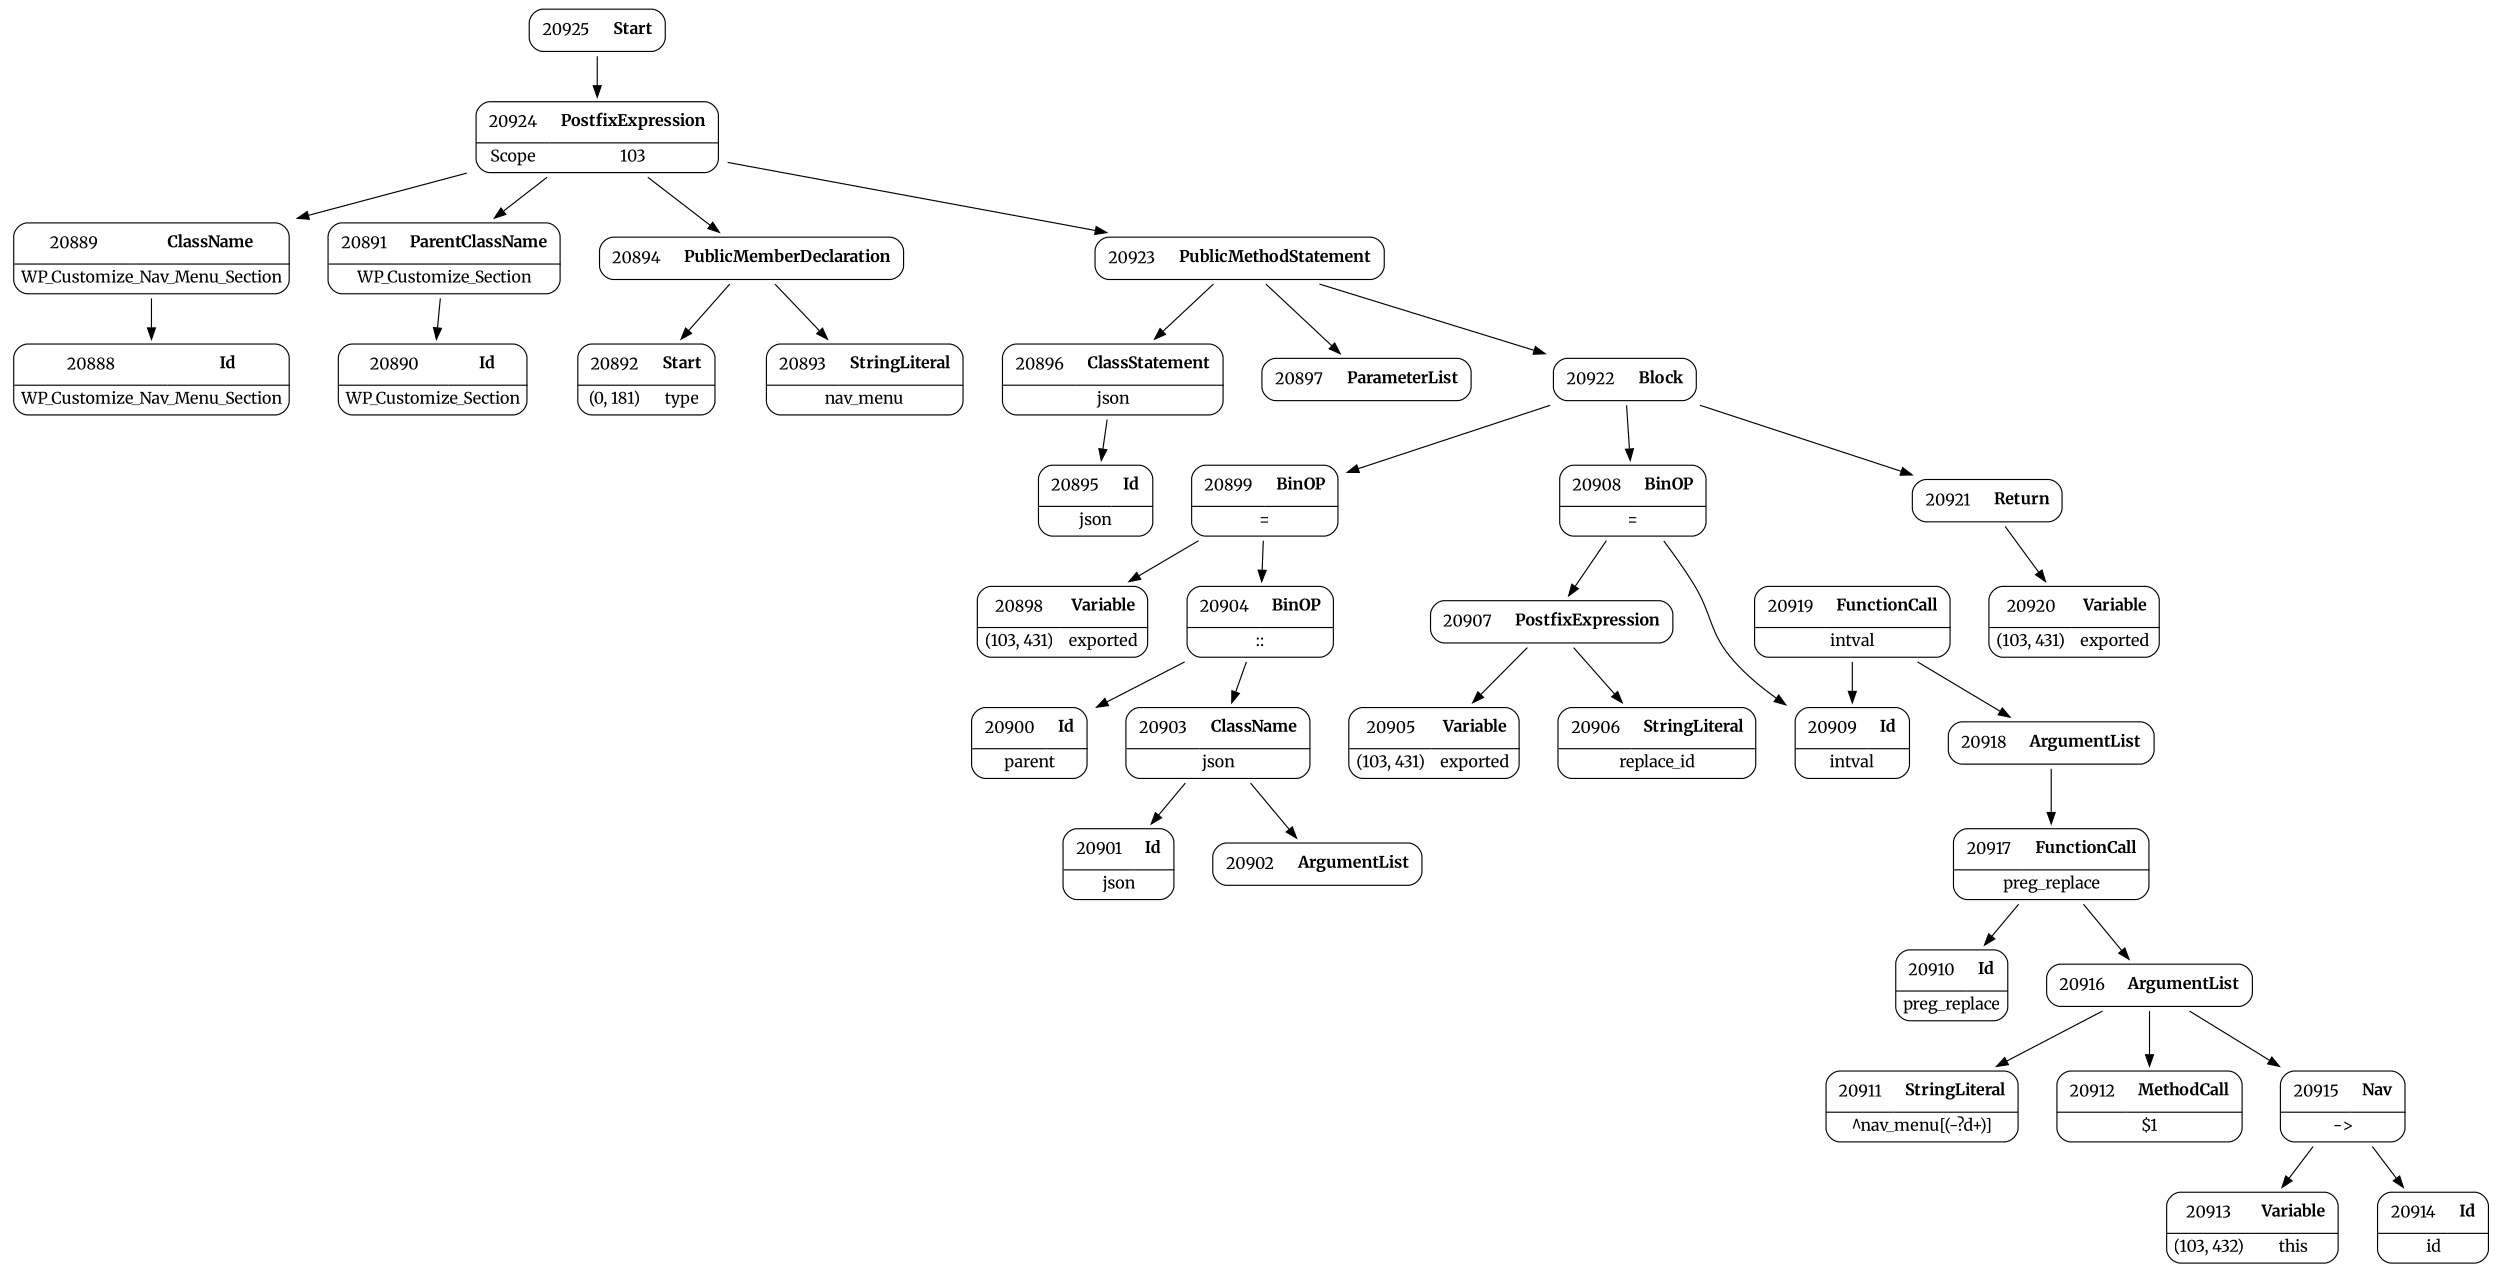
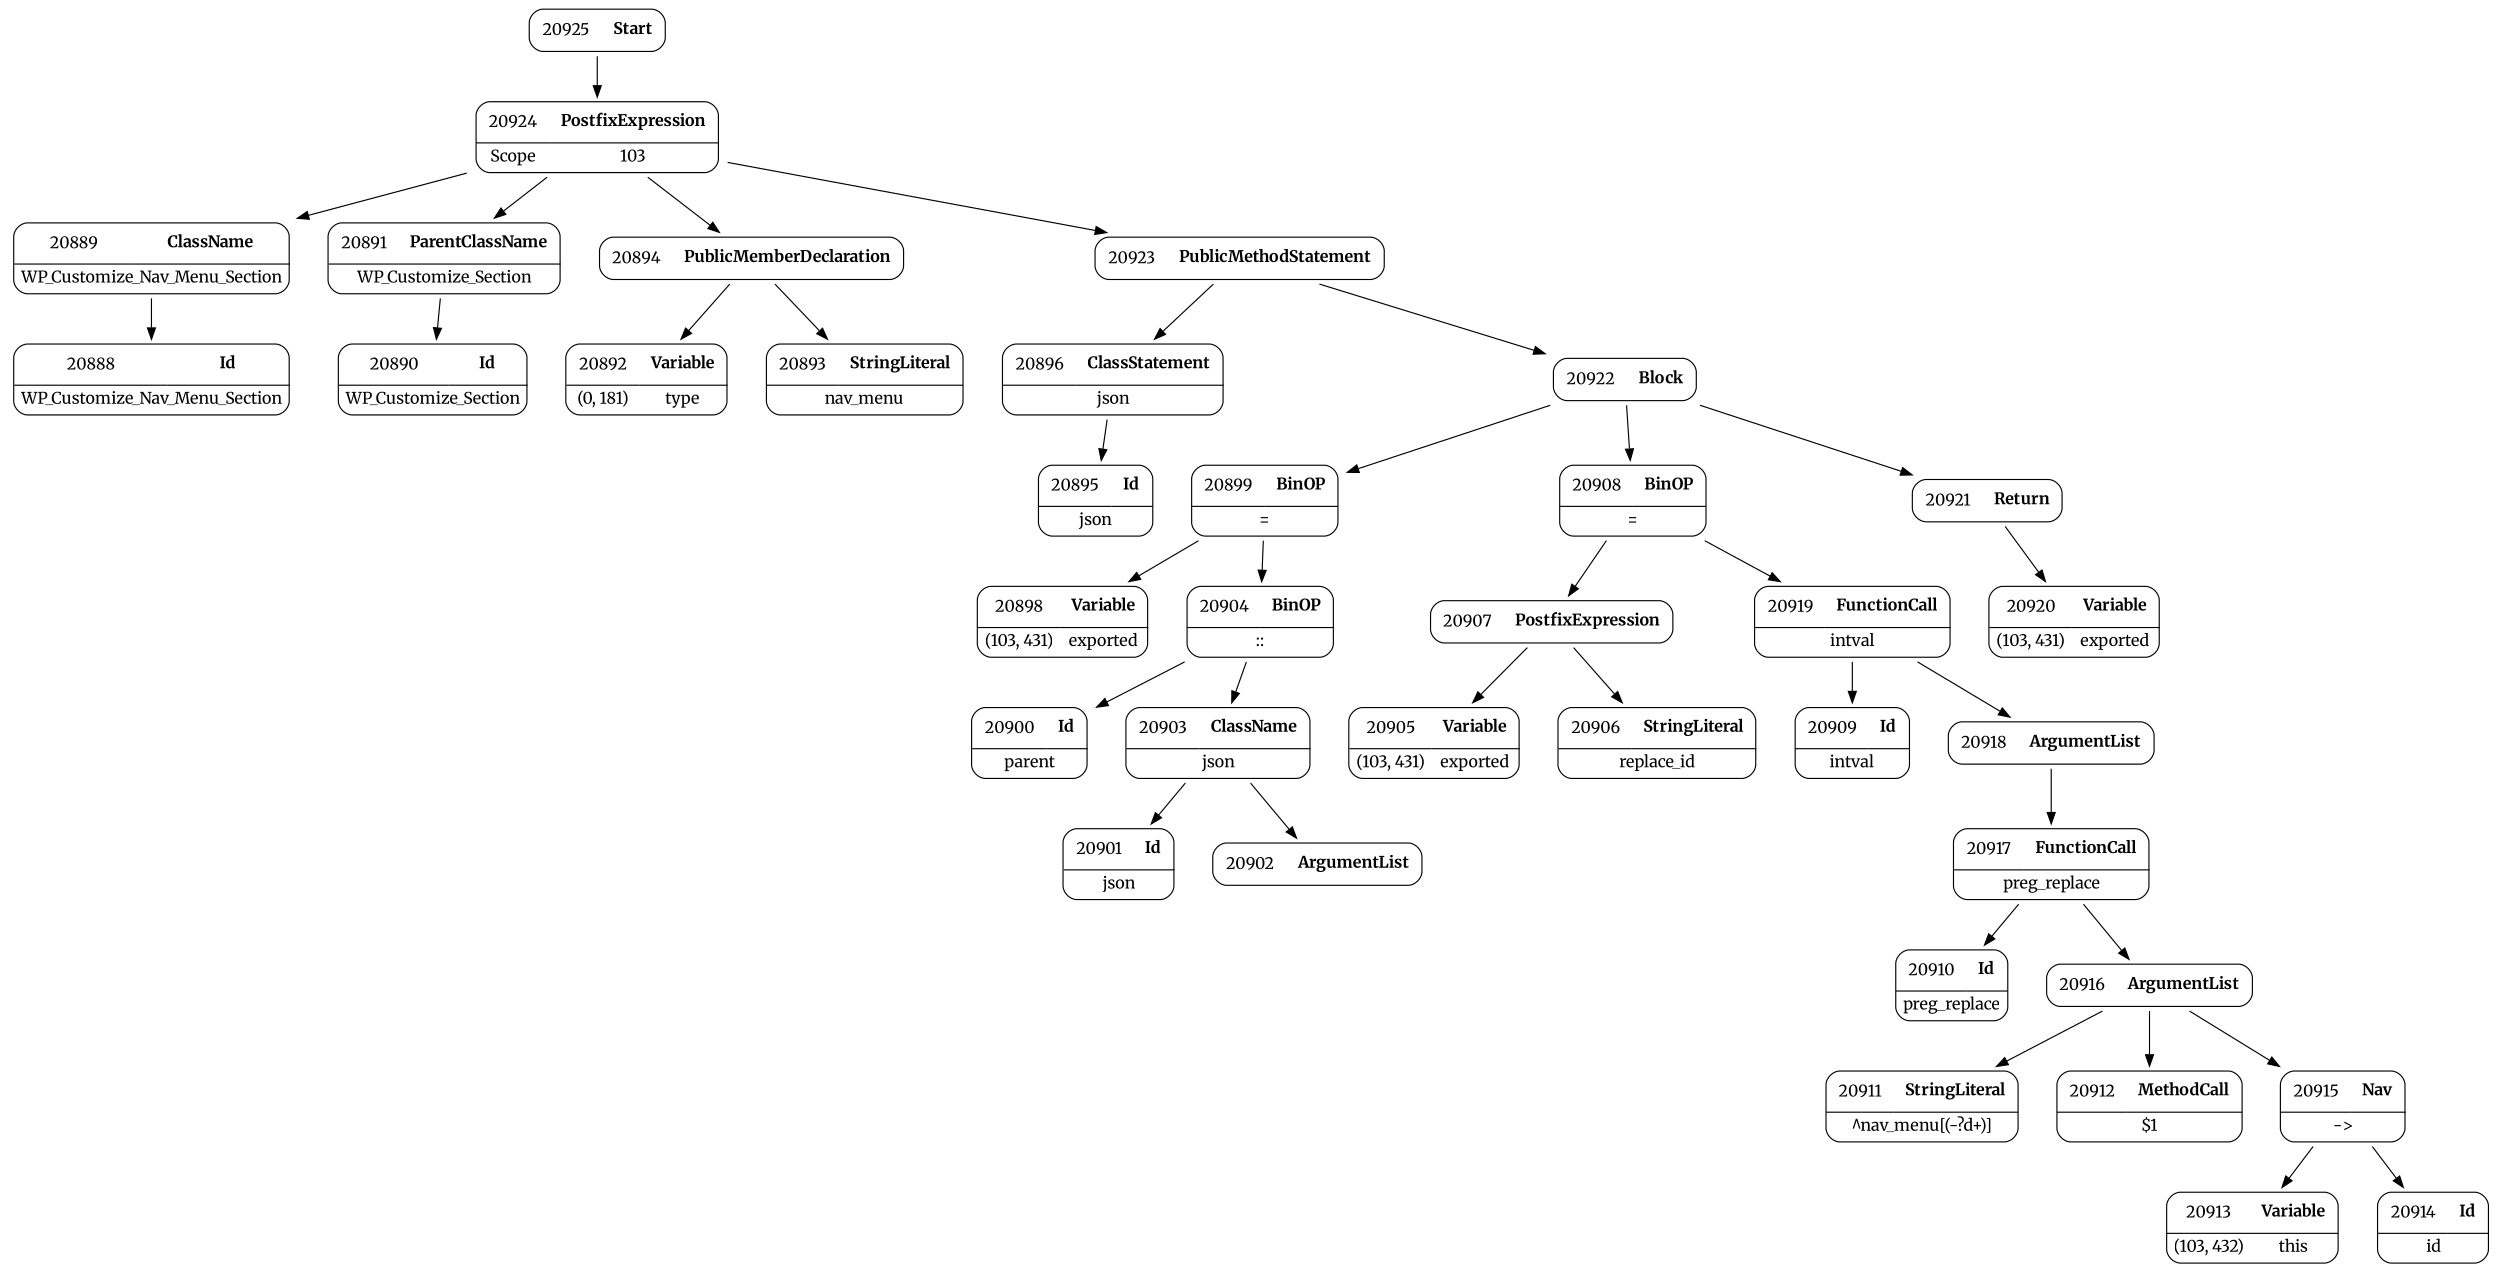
  digraph {
    fontname=Merriweather
    node [fontname=Merriweather shape=none]
    edge [fontname=Merriweather weight=2]
    n1 [label=<<TABLE border='1' cellspacing='0' cellpadding='10' style='rounded' ><TR><TD border='0'>20888</TD><TD border='0'><B>Id</B></TD></TR><HR/><TR><TD border='0' cellpadding='5' colspan='2'>WP_Customize_Nav_Menu_Section</TD></TR></TABLE>>]
    n2 [label=<<TABLE border='1' cellspacing='0' cellpadding='10' style='rounded' ><TR><TD border='0'>20889</TD><TD border='0'><B>ClassName</B></TD></TR><HR/><TR><TD border='0' cellpadding='5' colspan='2'>WP_Customize_Nav_Menu_Section</TD></TR></TABLE>>]
    n3 [label=<<TABLE border='1' cellspacing='0' cellpadding='10' style='rounded' ><TR><TD border='0'>20890</TD><TD border='0'><B>Id</B></TD></TR><HR/><TR><TD border='0' cellpadding='5' colspan='2'>WP_Customize_Section</TD></TR></TABLE>>]
    n4 [label=<<TABLE border='1' cellspacing='0' cellpadding='10' style='rounded' ><TR><TD border='0'>20891</TD><TD border='0'><B>ParentClassName</B></TD></TR><HR/><TR><TD border='0' cellpadding='5' colspan='2'>WP_Customize_Section</TD></TR></TABLE>>]
-   n5 [label=<<TABLE border='1' cellspacing='0' cellpadding='10' style='rounded' ><TR><TD border='0'>20892</TD><TD border='0'><B>Start</B></TD></TR><HR/><TR><TD border='0' cellpadding='5'>(0, 181)</TD><TD border='0' cellpadding='5'>type</TD></TR></TABLE>>]
+   n5 [label=<<TABLE border='1' cellspacing='0' cellpadding='10' style='rounded' ><TR><TD border='0'>20892</TD><TD border='0'><B>Variable</B></TD></TR><HR/><TR><TD border='0' cellpadding='5'>(0, 181)</TD><TD border='0' cellpadding='5'>type</TD></TR></TABLE>>]
    n6 [label=<<TABLE border='1' cellspacing='0' cellpadding='10' style='rounded' ><TR><TD border='0'>20893</TD><TD border='0'><B>StringLiteral</B></TD></TR><HR/><TR><TD border='0' cellpadding='5' colspan='2'>nav_menu</TD></TR></TABLE>>]
    n7 [label=<<TABLE border='1' cellspacing='0' cellpadding='10' style='rounded' ><TR><TD border='0'>20894</TD><TD border='0'><B>PublicMemberDeclaration</B></TD></TR></TABLE>>]
    n8 [label=<<TABLE border='1' cellspacing='0' cellpadding='10' style='rounded' ><TR><TD border='0'>20895</TD><TD border='0'><B>Id</B></TD></TR><HR/><TR><TD border='0' cellpadding='5' colspan='2'>json</TD></TR></TABLE>>]
    n9 [label=<<TABLE border='1' cellspacing='0' cellpadding='10' style='rounded' ><TR><TD border='0'>20896</TD><TD border='0'><B>ClassStatement</B></TD></TR><HR/><TR><TD border='0' cellpadding='5' colspan='2'>json</TD></TR></TABLE>>]
-   n10 [label=<<TABLE border='1' cellspacing='0' cellpadding='10' style='rounded' ><TR><TD border='0'>20897</TD><TD border='0'><B>ParameterList</B></TD></TR></TABLE>>]
    n11 [label=<<TABLE border='1' cellspacing='0' cellpadding='10' style='rounded' ><TR><TD border='0'>20898</TD><TD border='0'><B>Variable</B></TD></TR><HR/><TR><TD border='0' cellpadding='5'>(103, 431)</TD><TD border='0' cellpadding='5'>exported</TD></TR></TABLE>>]
    n12 [label=<<TABLE border='1' cellspacing='0' cellpadding='10' style='rounded' ><TR><TD border='0'>20899</TD><TD border='0'><B>BinOP</B></TD></TR><HR/><TR><TD border='0' cellpadding='5' colspan='2'>=</TD></TR></TABLE>>]
    n13 [label=<<TABLE border='1' cellspacing='0' cellpadding='10' style='rounded' ><TR><TD border='0'>20904</TD><TD border='0'><B>BinOP</B></TD></TR><HR/><TR><TD border='0' cellpadding='5' colspan='2'>::</TD></TR></TABLE>>]
    n14 [label=<<TABLE border='1' cellspacing='0' cellpadding='10' style='rounded' ><TR><TD border='0'>20900</TD><TD border='0'><B>Id</B></TD></TR><HR/><TR><TD border='0' cellpadding='5' colspan='2'>parent</TD></TR></TABLE>>]
    n15 [label=<<TABLE border='1' cellspacing='0' cellpadding='10' style='rounded' ><TR><TD border='0'>20903</TD><TD border='0'><B>ClassName</B></TD></TR><HR/><TR><TD border='0' cellpadding='5' colspan='2'>json</TD></TR></TABLE>>]
    n16 [label=<<TABLE border='1' cellspacing='0' cellpadding='10' style='rounded' ><TR><TD border='0'>20901</TD><TD border='0'><B>Id</B></TD></TR><HR/><TR><TD border='0' cellpadding='5' colspan='2'>json</TD></TR></TABLE>>]
    n17 [label=<<TABLE border='1' cellspacing='0' cellpadding='10' style='rounded' ><TR><TD border='0'>20902</TD><TD border='0'><B>ArgumentList</B></TD></TR></TABLE>>]
    n18 [label=<<TABLE border='1' cellspacing='0' cellpadding='10' style='rounded' ><TR><TD border='0'>20905</TD><TD border='0'><B>Variable</B></TD></TR><HR/><TR><TD border='0' cellpadding='5'>(103, 431)</TD><TD border='0' cellpadding='5'>exported</TD></TR></TABLE>>]
    n19 [label=<<TABLE border='1' cellspacing='0' cellpadding='10' style='rounded' ><TR><TD border='0'>20906</TD><TD border='0'><B>StringLiteral</B></TD></TR><HR/><TR><TD border='0' cellpadding='5' colspan='2'>replace_id</TD></TR></TABLE>>]
    n20 [label=<<TABLE border='1' cellspacing='0' cellpadding='10' style='rounded' ><TR><TD border='0'>20907</TD><TD border='0'><B>PostfixExpression</B></TD></TR></TABLE>>]
    n21 [label=<<TABLE border='1' cellspacing='0' cellpadding='10' style='rounded' ><TR><TD border='0'>20908</TD><TD border='0'><B>BinOP</B></TD></TR><HR/><TR><TD border='0' cellpadding='5' colspan='2'>=</TD></TR></TABLE>>]
    n22 [label=<<TABLE border='1' cellspacing='0' cellpadding='10' style='rounded' ><TR><TD border='0'>20919</TD><TD border='0'><B>FunctionCall</B></TD></TR><HR/><TR><TD border='0' cellpadding='5' colspan='2'>intval</TD></TR></TABLE>>]
    n23 [label=<<TABLE border='1' cellspacing='0' cellpadding='10' style='rounded' ><TR><TD border='0'>20909</TD><TD border='0'><B>Id</B></TD></TR><HR/><TR><TD border='0' cellpadding='5' colspan='2'>intval</TD></TR></TABLE>>]
    n24 [label=<<TABLE border='1' cellspacing='0' cellpadding='10' style='rounded' ><TR><TD border='0'>20918</TD><TD border='0'><B>ArgumentList</B></TD></TR></TABLE>>]
    n25 [label=<<TABLE border='1' cellspacing='0' cellpadding='10' style='rounded' ><TR><TD border='0'>20917</TD><TD border='0'><B>FunctionCall</B></TD></TR><HR/><TR><TD border='0' cellpadding='5' colspan='2'>preg_replace</TD></TR></TABLE>>]
    n26 [label=<<TABLE border='1' cellspacing='0' cellpadding='10' style='rounded' ><TR><TD border='0'>20910</TD><TD border='0'><B>Id</B></TD></TR><HR/><TR><TD border='0' cellpadding='5' colspan='2'>preg_replace</TD></TR></TABLE>>]
    n27 [label=<<TABLE border='1' cellspacing='0' cellpadding='10' style='rounded' ><TR><TD border='0'>20911</TD><TD border='0'><B>StringLiteral</B></TD></TR><HR/><TR><TD border='0' cellpadding='5' colspan='2'>^nav_menu[(-?d+)]</TD></TR></TABLE>>]
    n28 [label=<<TABLE border='1' cellspacing='0' cellpadding='10' style='rounded' ><TR><TD border='0'>20912</TD><TD border='0'><B>MethodCall</B></TD></TR><HR/><TR><TD border='0' cellpadding='5' colspan='2'>$1</TD></TR></TABLE>>]
    n29 [label=<<TABLE border='1' cellspacing='0' cellpadding='10' style='rounded' ><TR><TD border='0'>20913</TD><TD border='0'><B>Variable</B></TD></TR><HR/><TR><TD border='0' cellpadding='5'>(103, 432)</TD><TD border='0' cellpadding='5'>this</TD></TR></TABLE>>]
    n30 [label=<<TABLE border='1' cellspacing='0' cellpadding='10' style='rounded' ><TR><TD border='0'>20914</TD><TD border='0'><B>Id</B></TD></TR><HR/><TR><TD border='0' cellpadding='5' colspan='2'>id</TD></TR></TABLE>>]
    n31 [label=<<TABLE border='1' cellspacing='0' cellpadding='10' style='rounded' ><TR><TD border='0'>20915</TD><TD border='0'><B>Nav</B></TD></TR><HR/><TR><TD border='0' cellpadding='5' colspan='2'>-&gt;</TD></TR></TABLE>>]
    n32 [label=<<TABLE border='1' cellspacing='0' cellpadding='10' style='rounded' ><TR><TD border='0'>20916</TD><TD border='0'><B>ArgumentList</B></TD></TR></TABLE>>]
    n33 [label=<<TABLE border='1' cellspacing='0' cellpadding='10' style='rounded' ><TR><TD border='0'>20920</TD><TD border='0'><B>Variable</B></TD></TR><HR/><TR><TD border='0' cellpadding='5'>(103, 431)</TD><TD border='0' cellpadding='5'>exported</TD></TR></TABLE>>]
    n34 [label=<<TABLE border='1' cellspacing='0' cellpadding='10' style='rounded' ><TR><TD border='0'>20921</TD><TD border='0'><B>Return</B></TD></TR></TABLE>>]
    n35 [label=<<TABLE border='1' cellspacing='0' cellpadding='10' style='rounded' ><TR><TD border='0'>20922</TD><TD border='0'><B>Block</B></TD></TR></TABLE>>]
    n36 [label=<<TABLE border='1' cellspacing='0' cellpadding='10' style='rounded' ><TR><TD border='0'>20923</TD><TD border='0'><B>PublicMethodStatement</B></TD></TR></TABLE>>]
    n37 [label=<<TABLE border='1' cellspacing='0' cellpadding='10' style='rounded' ><TR><TD border='0'>20924</TD><TD border='0'><B>PostfixExpression</B></TD></TR><HR/><TR><TD border='0' cellpadding='5'>Scope</TD><TD border='0' cellpadding='5'>103</TD></TR></TABLE>>]
    n38 [label=<<TABLE border='1' cellspacing='0' cellpadding='10' style='rounded' ><TR><TD border='0'>20925</TD><TD border='0'><B>Start</B></TD></TR></TABLE>>]
    n2 -> n1
    n4 -> n3
    n7 -> n5
    n7 -> n6
    n9 -> n8
    n12 -> n11
    n12 -> n13
    n13 -> n14
    n13 -> n15
    n15 -> n16
    n15 -> n17
    n20 -> n18
    n20 -> n19
    n21 -> n20
-   n21 -> n23
+   n21 -> n22
    n22 -> n23
    n22 -> n24
    n24 -> n25
    n25 -> n26
    n25 -> n32
    n31 -> n29
    n31 -> n30
    n32 -> n27
    n32 -> n28
    n32 -> n31
    n34 -> n33
    n35 -> n12
    n35 -> n21
    n35 -> n34
    n36 -> n9
-   n36 -> n10
    n36 -> n35
    n37 -> n2
    n37 -> n4
    n37 -> n7
    n37 -> n36
    n38 -> n37
  }
